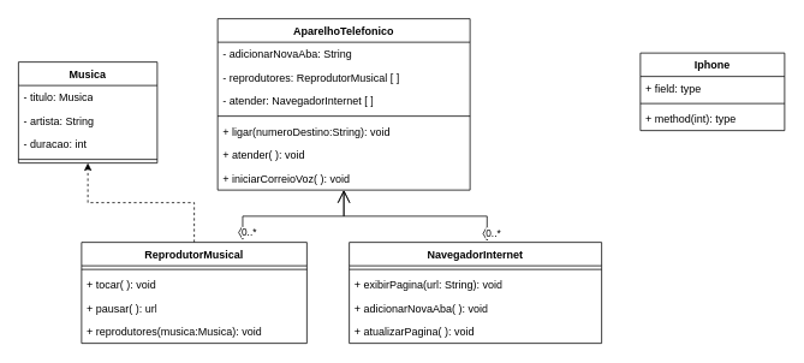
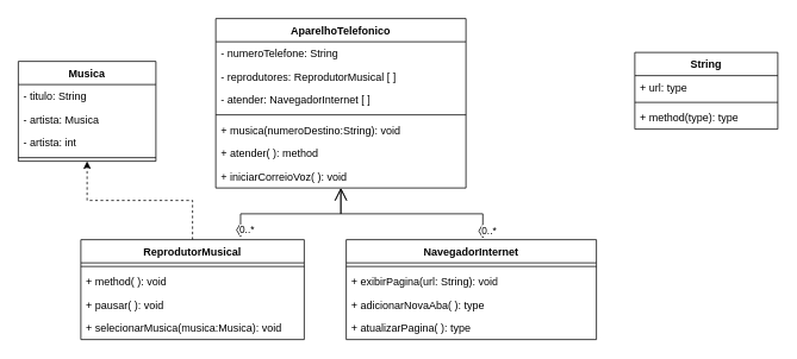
  <mxCell id="0" />
  <mxCell id="1" parent="0" />
  <mxCell id="2" value="" style="edgeStyle=orthogonalEdgeStyle;rounded=0;orthogonalLoop=1;jettySize=auto;html=1;dashed=1;" edge="1" parent="1" source="3" target="25"><mxGeometry relative="1" as="geometry" /></mxCell>
  <mxCell id="3" value="ReprodutorMusical" style="swimlane;fontStyle=1;align=center;verticalAlign=top;childLayout=stackLayout;horizontal=1;startSize=26;horizontalStack=0;resizeParent=1;resizeParentMax=0;resizeLast=0;collapsible=1;marginBottom=0;whiteSpace=wrap;html=1;" vertex="1" parent="1"><mxGeometry x="90" y="268" width="250" height="112" as="geometry"><mxRectangle x="-280" y="20" width="150" height="30" as="alternateBounds" /></mxGeometry></mxCell>
  <mxCell id="4" value="" style="line;strokeWidth=1;fillColor=none;align=left;verticalAlign=middle;spacingTop=-1;spacingLeft=3;spacingRight=3;rotatable=0;labelPosition=right;points=[];portConstraint=eastwest;strokeColor=inherit;" vertex="1" parent="3"><mxGeometry y="26" width="250" height="8" as="geometry" /></mxCell>
- <mxCell id="5" value="+ tocar( ): void" style="text;strokeColor=none;fillColor=none;align=left;verticalAlign=top;spacingLeft=4;spacingRight=4;overflow=hidden;rotatable=0;points=[[0,0.5],[1,0.5]];portConstraint=eastwest;whiteSpace=wrap;html=1;" vertex="1" parent="3"><mxGeometry y="34" width="250" height="26" as="geometry" /></mxCell>
- <mxCell id="6" value="+ pausar( ): url" style="text;strokeColor=none;fillColor=none;align=left;verticalAlign=top;spacingLeft=4;spacingRight=4;overflow=hidden;rotatable=0;points=[[0,0.5],[1,0.5]];portConstraint=eastwest;whiteSpace=wrap;html=1;" vertex="1" parent="3"><mxGeometry y="60" width="250" height="26" as="geometry" /></mxCell>
- <mxCell id="7" value="+ reprodutores(musica:Musica): void" style="text;strokeColor=none;fillColor=none;align=left;verticalAlign=top;spacingLeft=4;spacingRight=4;overflow=hidden;rotatable=0;points=[[0,0.5],[1,0.5]];portConstraint=eastwest;whiteSpace=wrap;html=1;" vertex="1" parent="3"><mxGeometry y="86" width="250" height="26" as="geometry" /></mxCell>
- <mxCell id="8" value="Iphone" style="swimlane;fontStyle=1;align=center;verticalAlign=top;childLayout=stackLayout;horizontal=1;startSize=26;horizontalStack=0;resizeParent=1;resizeParentMax=0;resizeLast=0;collapsible=1;marginBottom=0;whiteSpace=wrap;html=1;" vertex="1" parent="1"><mxGeometry x="710" y="58" width="160" height="86" as="geometry" /></mxCell>
- <mxCell id="9" value="+ field: type" style="text;strokeColor=none;fillColor=none;align=left;verticalAlign=top;spacingLeft=4;spacingRight=4;overflow=hidden;rotatable=0;points=[[0,0.5],[1,0.5]];portConstraint=eastwest;whiteSpace=wrap;html=1;" vertex="1" parent="8"><mxGeometry y="26" width="160" height="26" as="geometry" /></mxCell>
+ <mxCell id="5" value="+ method( ): void" style="text;strokeColor=none;fillColor=none;align=left;verticalAlign=top;spacingLeft=4;spacingRight=4;overflow=hidden;rotatable=0;points=[[0,0.5],[1,0.5]];portConstraint=eastwest;whiteSpace=wrap;html=1;" vertex="1" parent="3"><mxGeometry y="34" width="250" height="26" as="geometry" /></mxCell>
+ <mxCell id="6" value="+ pausar( ): void" style="text;strokeColor=none;fillColor=none;align=left;verticalAlign=top;spacingLeft=4;spacingRight=4;overflow=hidden;rotatable=0;points=[[0,0.5],[1,0.5]];portConstraint=eastwest;whiteSpace=wrap;html=1;" vertex="1" parent="3"><mxGeometry y="60" width="250" height="26" as="geometry" /></mxCell>
+ <mxCell id="7" value="+ selecionarMusica(musica:Musica): void" style="text;strokeColor=none;fillColor=none;align=left;verticalAlign=top;spacingLeft=4;spacingRight=4;overflow=hidden;rotatable=0;points=[[0,0.5],[1,0.5]];portConstraint=eastwest;whiteSpace=wrap;html=1;" vertex="1" parent="3"><mxGeometry y="86" width="250" height="26" as="geometry" /></mxCell>
+ <mxCell id="8" value="String" style="swimlane;fontStyle=1;align=center;verticalAlign=top;childLayout=stackLayout;horizontal=1;startSize=26;horizontalStack=0;resizeParent=1;resizeParentMax=0;resizeLast=0;collapsible=1;marginBottom=0;whiteSpace=wrap;html=1;" vertex="1" parent="1"><mxGeometry x="710" y="58" width="160" height="86" as="geometry" /></mxCell>
+ <mxCell id="9" value="+ url: type" style="text;strokeColor=none;fillColor=none;align=left;verticalAlign=top;spacingLeft=4;spacingRight=4;overflow=hidden;rotatable=0;points=[[0,0.5],[1,0.5]];portConstraint=eastwest;whiteSpace=wrap;html=1;" vertex="1" parent="8"><mxGeometry y="26" width="160" height="26" as="geometry" /></mxCell>
  <mxCell id="10" value="" style="line;strokeWidth=1;fillColor=none;align=left;verticalAlign=middle;spacingTop=-1;spacingLeft=3;spacingRight=3;rotatable=0;labelPosition=right;points=[];portConstraint=eastwest;strokeColor=inherit;" vertex="1" parent="8"><mxGeometry y="52" width="160" height="8" as="geometry" /></mxCell>
- <mxCell id="11" value="+ method(int): type" style="text;strokeColor=none;fillColor=none;align=left;verticalAlign=top;spacingLeft=4;spacingRight=4;overflow=hidden;rotatable=0;points=[[0,0.5],[1,0.5]];portConstraint=eastwest;whiteSpace=wrap;html=1;" vertex="1" parent="8"><mxGeometry y="60" width="160" height="26" as="geometry" /></mxCell>
+ <mxCell id="11" value="+ method(type): type" style="text;strokeColor=none;fillColor=none;align=left;verticalAlign=top;spacingLeft=4;spacingRight=4;overflow=hidden;rotatable=0;points=[[0,0.5],[1,0.5]];portConstraint=eastwest;whiteSpace=wrap;html=1;" vertex="1" parent="8"><mxGeometry y="60" width="160" height="26" as="geometry" /></mxCell>
  <mxCell id="12" value="AparelhoTelefonico" style="swimlane;fontStyle=1;align=center;verticalAlign=top;childLayout=stackLayout;horizontal=1;startSize=26;horizontalStack=0;resizeParent=1;resizeParentMax=0;resizeLast=0;collapsible=1;marginBottom=0;whiteSpace=wrap;html=1;" vertex="1" parent="1"><mxGeometry x="241" y="20" width="280" height="190" as="geometry"><mxRectangle x="-280" y="20" width="150" height="30" as="alternateBounds" /></mxGeometry></mxCell>
- <mxCell id="13" value="- adicionarNovaAba: String" style="text;strokeColor=none;fillColor=none;align=left;verticalAlign=top;spacingLeft=4;spacingRight=4;overflow=hidden;rotatable=0;points=[[0,0.5],[1,0.5]];portConstraint=eastwest;whiteSpace=wrap;html=1;" vertex="1" parent="12"><mxGeometry y="26" width="280" height="26" as="geometry" /></mxCell>
+ <mxCell id="13" value="- numeroTelefone: String" style="text;strokeColor=none;fillColor=none;align=left;verticalAlign=top;spacingLeft=4;spacingRight=4;overflow=hidden;rotatable=0;points=[[0,0.5],[1,0.5]];portConstraint=eastwest;whiteSpace=wrap;html=1;" vertex="1" parent="12"><mxGeometry y="26" width="280" height="26" as="geometry" /></mxCell>
  <mxCell id="14" value="- reprodutores: ReprodutorMusical [ ]" style="text;strokeColor=none;fillColor=none;align=left;verticalAlign=top;spacingLeft=4;spacingRight=4;overflow=hidden;rotatable=0;points=[[0,0.5],[1,0.5]];portConstraint=eastwest;whiteSpace=wrap;html=1;" vertex="1" parent="12"><mxGeometry y="52" width="280" height="26" as="geometry" /></mxCell>
  <mxCell id="15" value="- atender: NavegadorInternet [ ]" style="text;strokeColor=none;fillColor=none;align=left;verticalAlign=top;spacingLeft=4;spacingRight=4;overflow=hidden;rotatable=0;points=[[0,0.5],[1,0.5]];portConstraint=eastwest;whiteSpace=wrap;html=1;" vertex="1" parent="12"><mxGeometry y="78" width="280" height="26" as="geometry" /></mxCell>
  <mxCell id="16" value="" style="line;strokeWidth=1;fillColor=none;align=left;verticalAlign=middle;spacingTop=-1;spacingLeft=3;spacingRight=3;rotatable=0;labelPosition=right;points=[];portConstraint=eastwest;strokeColor=inherit;" vertex="1" parent="12"><mxGeometry y="104" width="280" height="8" as="geometry" /></mxCell>
- <mxCell id="17" value="+ ligar(numeroDestino:String): void" style="text;strokeColor=none;fillColor=none;align=left;verticalAlign=top;spacingLeft=4;spacingRight=4;overflow=hidden;rotatable=0;points=[[0,0.5],[1,0.5]];portConstraint=eastwest;whiteSpace=wrap;html=1;" vertex="1" parent="12"><mxGeometry y="112" width="280" height="26" as="geometry" /></mxCell>
- <mxCell id="18" value="+ atender( ): void" style="text;strokeColor=none;fillColor=none;align=left;verticalAlign=top;spacingLeft=4;spacingRight=4;overflow=hidden;rotatable=0;points=[[0,0.5],[1,0.5]];portConstraint=eastwest;whiteSpace=wrap;html=1;" vertex="1" parent="12"><mxGeometry y="138" width="280" height="26" as="geometry" /></mxCell>
+ <mxCell id="17" value="+ musica(numeroDestino:String): void" style="text;strokeColor=none;fillColor=none;align=left;verticalAlign=top;spacingLeft=4;spacingRight=4;overflow=hidden;rotatable=0;points=[[0,0.5],[1,0.5]];portConstraint=eastwest;whiteSpace=wrap;html=1;" vertex="1" parent="12"><mxGeometry y="112" width="280" height="26" as="geometry" /></mxCell>
+ <mxCell id="18" value="+ atender( ): method" style="text;strokeColor=none;fillColor=none;align=left;verticalAlign=top;spacingLeft=4;spacingRight=4;overflow=hidden;rotatable=0;points=[[0,0.5],[1,0.5]];portConstraint=eastwest;whiteSpace=wrap;html=1;" vertex="1" parent="12"><mxGeometry y="138" width="280" height="26" as="geometry" /></mxCell>
  <mxCell id="19" value="+ iniciarCorreioVoz( ): void" style="text;strokeColor=none;fillColor=none;align=left;verticalAlign=top;spacingLeft=4;spacingRight=4;overflow=hidden;rotatable=0;points=[[0,0.5],[1,0.5]];portConstraint=eastwest;whiteSpace=wrap;html=1;" vertex="1" parent="12"><mxGeometry y="164" width="280" height="26" as="geometry" /></mxCell>
  <mxCell id="20" value="NavegadorInternet" style="swimlane;fontStyle=1;align=center;verticalAlign=top;childLayout=stackLayout;horizontal=1;startSize=26;horizontalStack=0;resizeParent=1;resizeParentMax=0;resizeLast=0;collapsible=1;marginBottom=0;whiteSpace=wrap;html=1;" vertex="1" parent="1"><mxGeometry x="387" y="268" width="280" height="112" as="geometry"><mxRectangle x="-280" y="20" width="150" height="30" as="alternateBounds" /></mxGeometry></mxCell>
  <mxCell id="21" value="" style="line;strokeWidth=1;fillColor=none;align=left;verticalAlign=middle;spacingTop=-1;spacingLeft=3;spacingRight=3;rotatable=0;labelPosition=right;points=[];portConstraint=eastwest;strokeColor=inherit;" vertex="1" parent="20"><mxGeometry y="26" width="280" height="8" as="geometry" /></mxCell>
  <mxCell id="22" value="+ exibirPagina(url: String): void" style="text;strokeColor=none;fillColor=none;align=left;verticalAlign=top;spacingLeft=4;spacingRight=4;overflow=hidden;rotatable=0;points=[[0,0.5],[1,0.5]];portConstraint=eastwest;whiteSpace=wrap;html=1;" vertex="1" parent="20"><mxGeometry y="34" width="280" height="26" as="geometry" /></mxCell>
- <mxCell id="23" value="+ adicionarNovaAba( ): void" style="text;strokeColor=none;fillColor=none;align=left;verticalAlign=top;spacingLeft=4;spacingRight=4;overflow=hidden;rotatable=0;points=[[0,0.5],[1,0.5]];portConstraint=eastwest;whiteSpace=wrap;html=1;" vertex="1" parent="20"><mxGeometry y="60" width="280" height="26" as="geometry" /></mxCell>
- <mxCell id="24" value="+ atualizarPagina( ): void" style="text;strokeColor=none;fillColor=none;align=left;verticalAlign=top;spacingLeft=4;spacingRight=4;overflow=hidden;rotatable=0;points=[[0,0.5],[1,0.5]];portConstraint=eastwest;whiteSpace=wrap;html=1;" vertex="1" parent="20"><mxGeometry y="86" width="280" height="26" as="geometry" /></mxCell>
+ <mxCell id="23" value="+ adicionarNovaAba( ): type" style="text;strokeColor=none;fillColor=none;align=left;verticalAlign=top;spacingLeft=4;spacingRight=4;overflow=hidden;rotatable=0;points=[[0,0.5],[1,0.5]];portConstraint=eastwest;whiteSpace=wrap;html=1;" vertex="1" parent="20"><mxGeometry y="60" width="280" height="26" as="geometry" /></mxCell>
+ <mxCell id="24" value="+ atualizarPagina( ): type" style="text;strokeColor=none;fillColor=none;align=left;verticalAlign=top;spacingLeft=4;spacingRight=4;overflow=hidden;rotatable=0;points=[[0,0.5],[1,0.5]];portConstraint=eastwest;whiteSpace=wrap;html=1;" vertex="1" parent="20"><mxGeometry y="86" width="280" height="26" as="geometry" /></mxCell>
  <mxCell id="25" value="Musica" style="swimlane;fontStyle=1;align=center;verticalAlign=top;childLayout=stackLayout;horizontal=1;startSize=26;horizontalStack=0;resizeParent=1;resizeParentMax=0;resizeLast=0;collapsible=1;marginBottom=0;whiteSpace=wrap;html=1;" vertex="1" parent="1"><mxGeometry x="20" y="68" width="154" height="112" as="geometry"><mxRectangle x="-280" y="20" width="150" height="30" as="alternateBounds" /></mxGeometry></mxCell>
- <mxCell id="26" value="- titulo: Musica" style="text;strokeColor=none;fillColor=none;align=left;verticalAlign=top;spacingLeft=4;spacingRight=4;overflow=hidden;rotatable=0;points=[[0,0.5],[1,0.5]];portConstraint=eastwest;whiteSpace=wrap;html=1;" vertex="1" parent="25"><mxGeometry y="26" width="154" height="26" as="geometry" /></mxCell>
- <mxCell id="27" value="- artista: String" style="text;strokeColor=none;fillColor=none;align=left;verticalAlign=top;spacingLeft=4;spacingRight=4;overflow=hidden;rotatable=0;points=[[0,0.5],[1,0.5]];portConstraint=eastwest;whiteSpace=wrap;html=1;" vertex="1" parent="25"><mxGeometry y="52" width="154" height="26" as="geometry" /></mxCell>
- <mxCell id="28" value="- duracao: int" style="text;strokeColor=none;fillColor=none;align=left;verticalAlign=top;spacingLeft=4;spacingRight=4;overflow=hidden;rotatable=0;points=[[0,0.5],[1,0.5]];portConstraint=eastwest;whiteSpace=wrap;html=1;" vertex="1" parent="25"><mxGeometry y="78" width="154" height="26" as="geometry" /></mxCell>
+ <mxCell id="26" value="- titulo: String" style="text;strokeColor=none;fillColor=none;align=left;verticalAlign=top;spacingLeft=4;spacingRight=4;overflow=hidden;rotatable=0;points=[[0,0.5],[1,0.5]];portConstraint=eastwest;whiteSpace=wrap;html=1;" vertex="1" parent="25"><mxGeometry y="26" width="154" height="26" as="geometry" /></mxCell>
+ <mxCell id="27" value="- artista: Musica" style="text;strokeColor=none;fillColor=none;align=left;verticalAlign=top;spacingLeft=4;spacingRight=4;overflow=hidden;rotatable=0;points=[[0,0.5],[1,0.5]];portConstraint=eastwest;whiteSpace=wrap;html=1;" vertex="1" parent="25"><mxGeometry y="52" width="154" height="26" as="geometry" /></mxCell>
+ <mxCell id="28" value="- artista: int" style="text;strokeColor=none;fillColor=none;align=left;verticalAlign=top;spacingLeft=4;spacingRight=4;overflow=hidden;rotatable=0;points=[[0,0.5],[1,0.5]];portConstraint=eastwest;whiteSpace=wrap;html=1;" vertex="1" parent="25"><mxGeometry y="78" width="154" height="26" as="geometry" /></mxCell>
  <mxCell id="29" value="" style="line;strokeWidth=1;fillColor=none;align=left;verticalAlign=middle;spacingTop=-1;spacingLeft=3;spacingRight=3;rotatable=0;labelPosition=right;points=[];portConstraint=eastwest;strokeColor=inherit;" vertex="1" parent="25"><mxGeometry y="104" width="154" height="8" as="geometry" /></mxCell>
  <mxCell id="30" value="0..*" style="endArrow=open;html=1;endSize=12;startArrow=diamondThin;startSize=14;startFill=0;edgeStyle=orthogonalEdgeStyle;align=left;verticalAlign=bottom;rounded=0;labelBackgroundColor=default;strokeColor=default;fontFamily=Helvetica;fontSize=11;fontColor=default;shape=connector;exitX=0.715;exitY=-0.021;exitDx=0;exitDy=0;exitPerimeter=0;strokeWidth=1;orthogonalLoop=0;ignoreEdge=1;" edge="1" parent="1" source="3" target="12"><mxGeometry x="-1" y="3" relative="1" as="geometry"><mxPoint x="250" y="218" as="sourcePoint" /><mxPoint x="410" y="218" as="targetPoint" /></mxGeometry></mxCell>
  <mxCell id="31" value="0..*" style="endArrow=open;html=1;endSize=12;startArrow=diamondThin;startSize=14;startFill=0;edgeStyle=orthogonalEdgeStyle;align=left;verticalAlign=bottom;rounded=0;labelBackgroundColor=default;strokeColor=default;fontFamily=Helvetica;fontSize=11;fontColor=default;shape=connector;exitX=0.546;exitY=-0.011;exitDx=0;exitDy=0;exitPerimeter=0;" edge="1" parent="1" source="20" target="12"><mxGeometry x="-1" y="3" relative="1" as="geometry"><mxPoint x="236" y="232" as="sourcePoint" /><mxPoint x="423" y="138" as="targetPoint" /></mxGeometry></mxCell>
